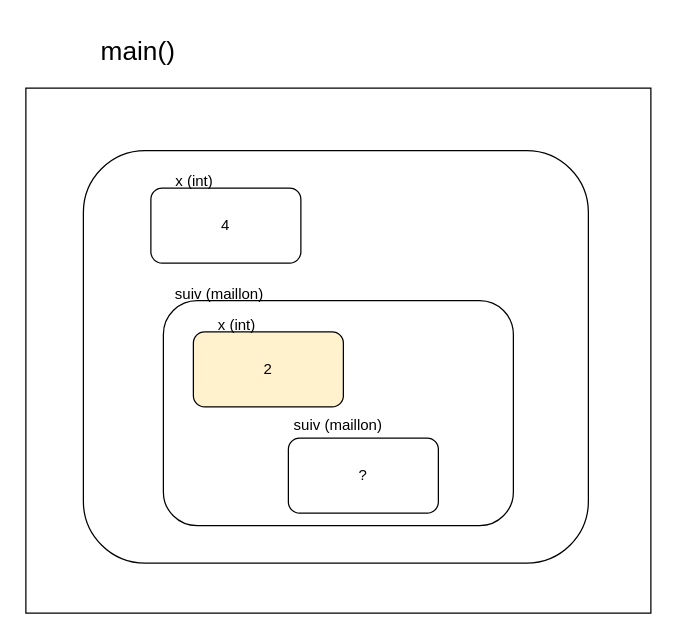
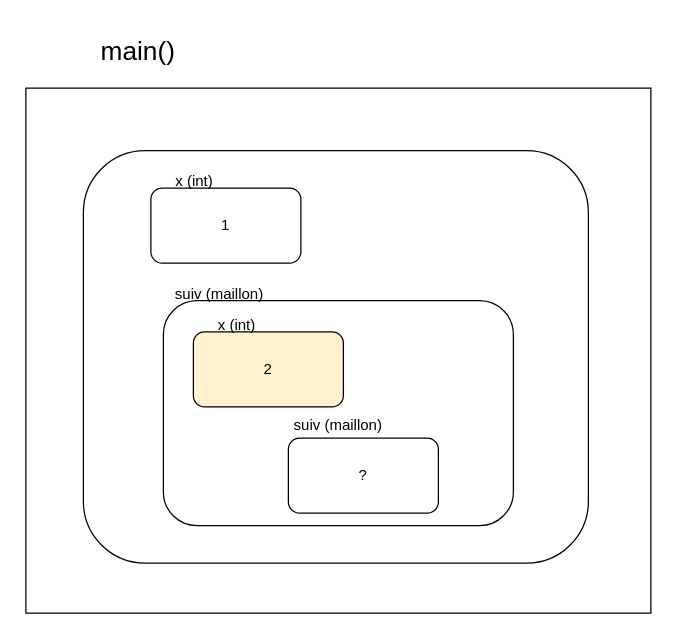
  <mxCell id="0" />
  <mxCell id="1" parent="0" />
  <mxCell id="2" value="" style="rounded=0;whiteSpace=wrap;html=1;" vertex="1" parent="1"><mxGeometry x="20" y="70" width="500" height="420" as="geometry" /></mxCell>
  <mxCell id="3" value="" style="rounded=1;whiteSpace=wrap;html=1;" vertex="1" parent="1"><mxGeometry x="66" y="120" width="404" height="330" as="geometry" /></mxCell>
  <mxCell id="4" value="main()" style="text;html=1;strokeColor=none;fillColor=none;align=center;verticalAlign=middle;whiteSpace=wrap;rounded=0;fontSize=21;" vertex="1" parent="1"><mxGeometry x="65" y="20" width="90" height="40" as="geometry" /></mxCell>
- <mxCell id="5" value="4" style="rounded=1;whiteSpace=wrap;html=1;" vertex="1" parent="1"><mxGeometry x="120" y="150" width="120" height="60" as="geometry" /></mxCell>
+ <mxCell id="5" value="1" style="rounded=1;whiteSpace=wrap;html=1;" vertex="1" parent="1"><mxGeometry x="120" y="150" width="120" height="60" as="geometry" /></mxCell>
  <mxCell id="6" value="x (int)" style="text;html=1;strokeColor=none;fillColor=none;align=center;verticalAlign=middle;whiteSpace=wrap;rounded=0;" vertex="1" parent="1"><mxGeometry x="120" y="130" width="70" height="30" as="geometry" /></mxCell>
  <mxCell id="7" value="" style="rounded=1;whiteSpace=wrap;html=1;" vertex="1" parent="1"><mxGeometry x="130" y="240" width="280" height="180" as="geometry" /></mxCell>
  <mxCell id="8" value="suiv (maillon)" style="text;html=1;strokeColor=none;fillColor=none;align=center;verticalAlign=middle;whiteSpace=wrap;rounded=0;" vertex="1" parent="1"><mxGeometry x="130" y="220" width="90" height="30" as="geometry" /></mxCell>
  <mxCell id="9" value="2" style="rounded=1;whiteSpace=wrap;html=1;fillColor=#fff2cc;" vertex="1" parent="1"><mxGeometry x="154" y="265" width="120" height="60" as="geometry" /></mxCell>
  <mxCell id="10" value="x (int)" style="text;html=1;strokeColor=none;fillColor=none;align=center;verticalAlign=middle;whiteSpace=wrap;rounded=0;" vertex="1" parent="1"><mxGeometry x="154" y="245" width="70" height="30" as="geometry" /></mxCell>
  <mxCell id="11" value="?" style="rounded=1;whiteSpace=wrap;html=1;" vertex="1" parent="1"><mxGeometry x="230" y="350" width="120" height="60" as="geometry" /></mxCell>
  <mxCell id="12" value="suiv (maillon)" style="text;html=1;strokeColor=none;fillColor=none;align=center;verticalAlign=middle;whiteSpace=wrap;rounded=0;" vertex="1" parent="1"><mxGeometry x="230" y="325" width="80" height="30" as="geometry" /></mxCell>
